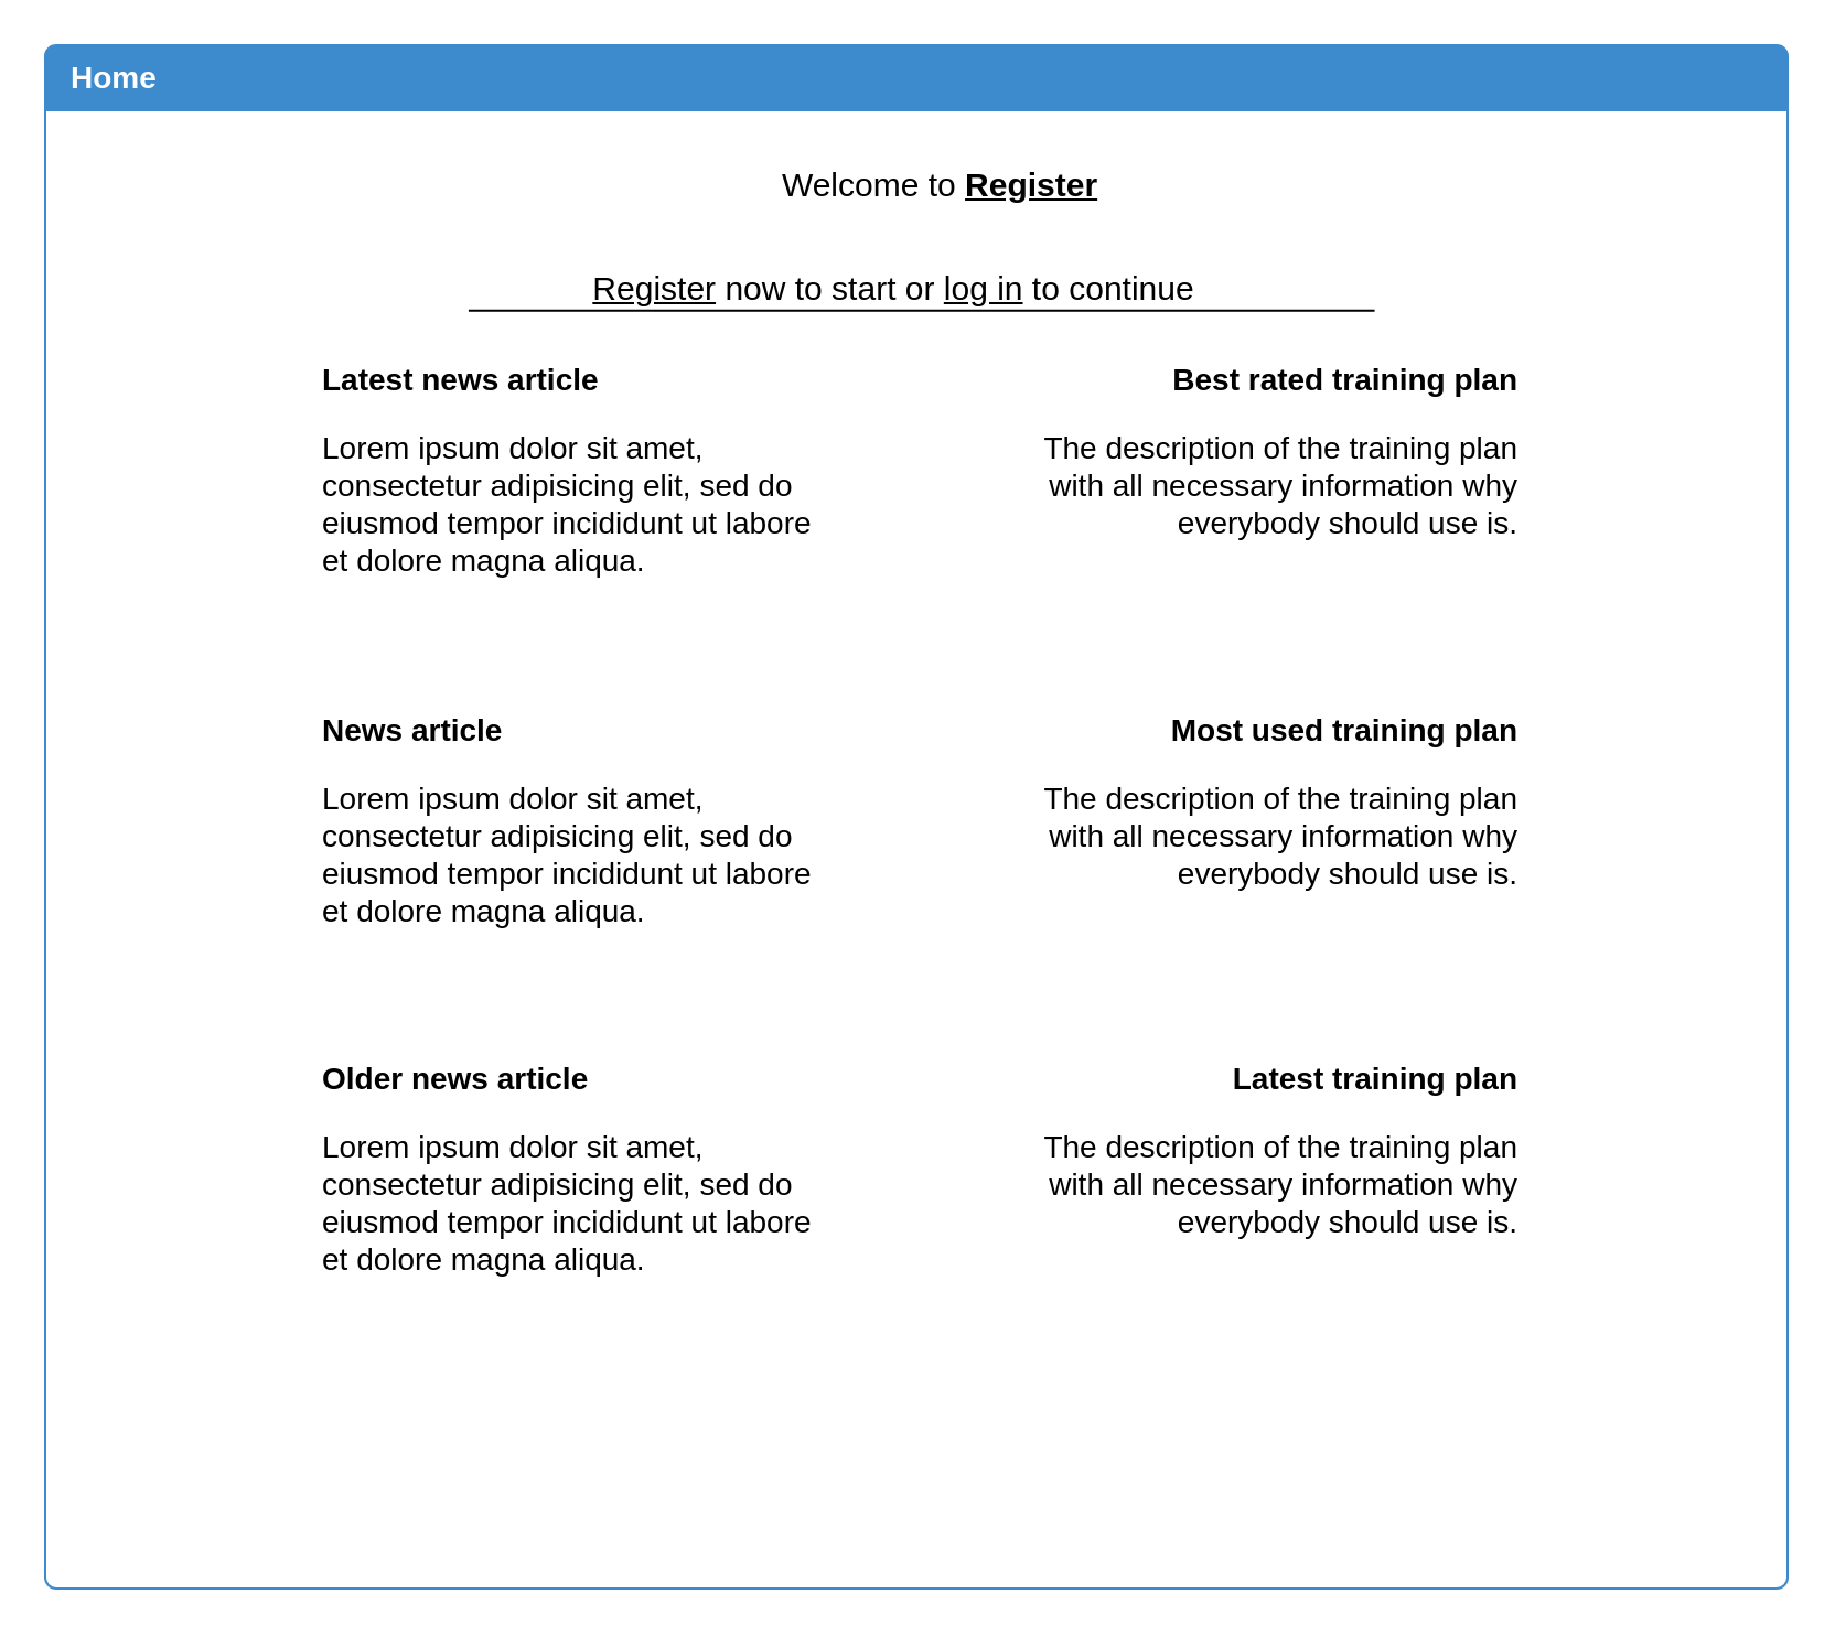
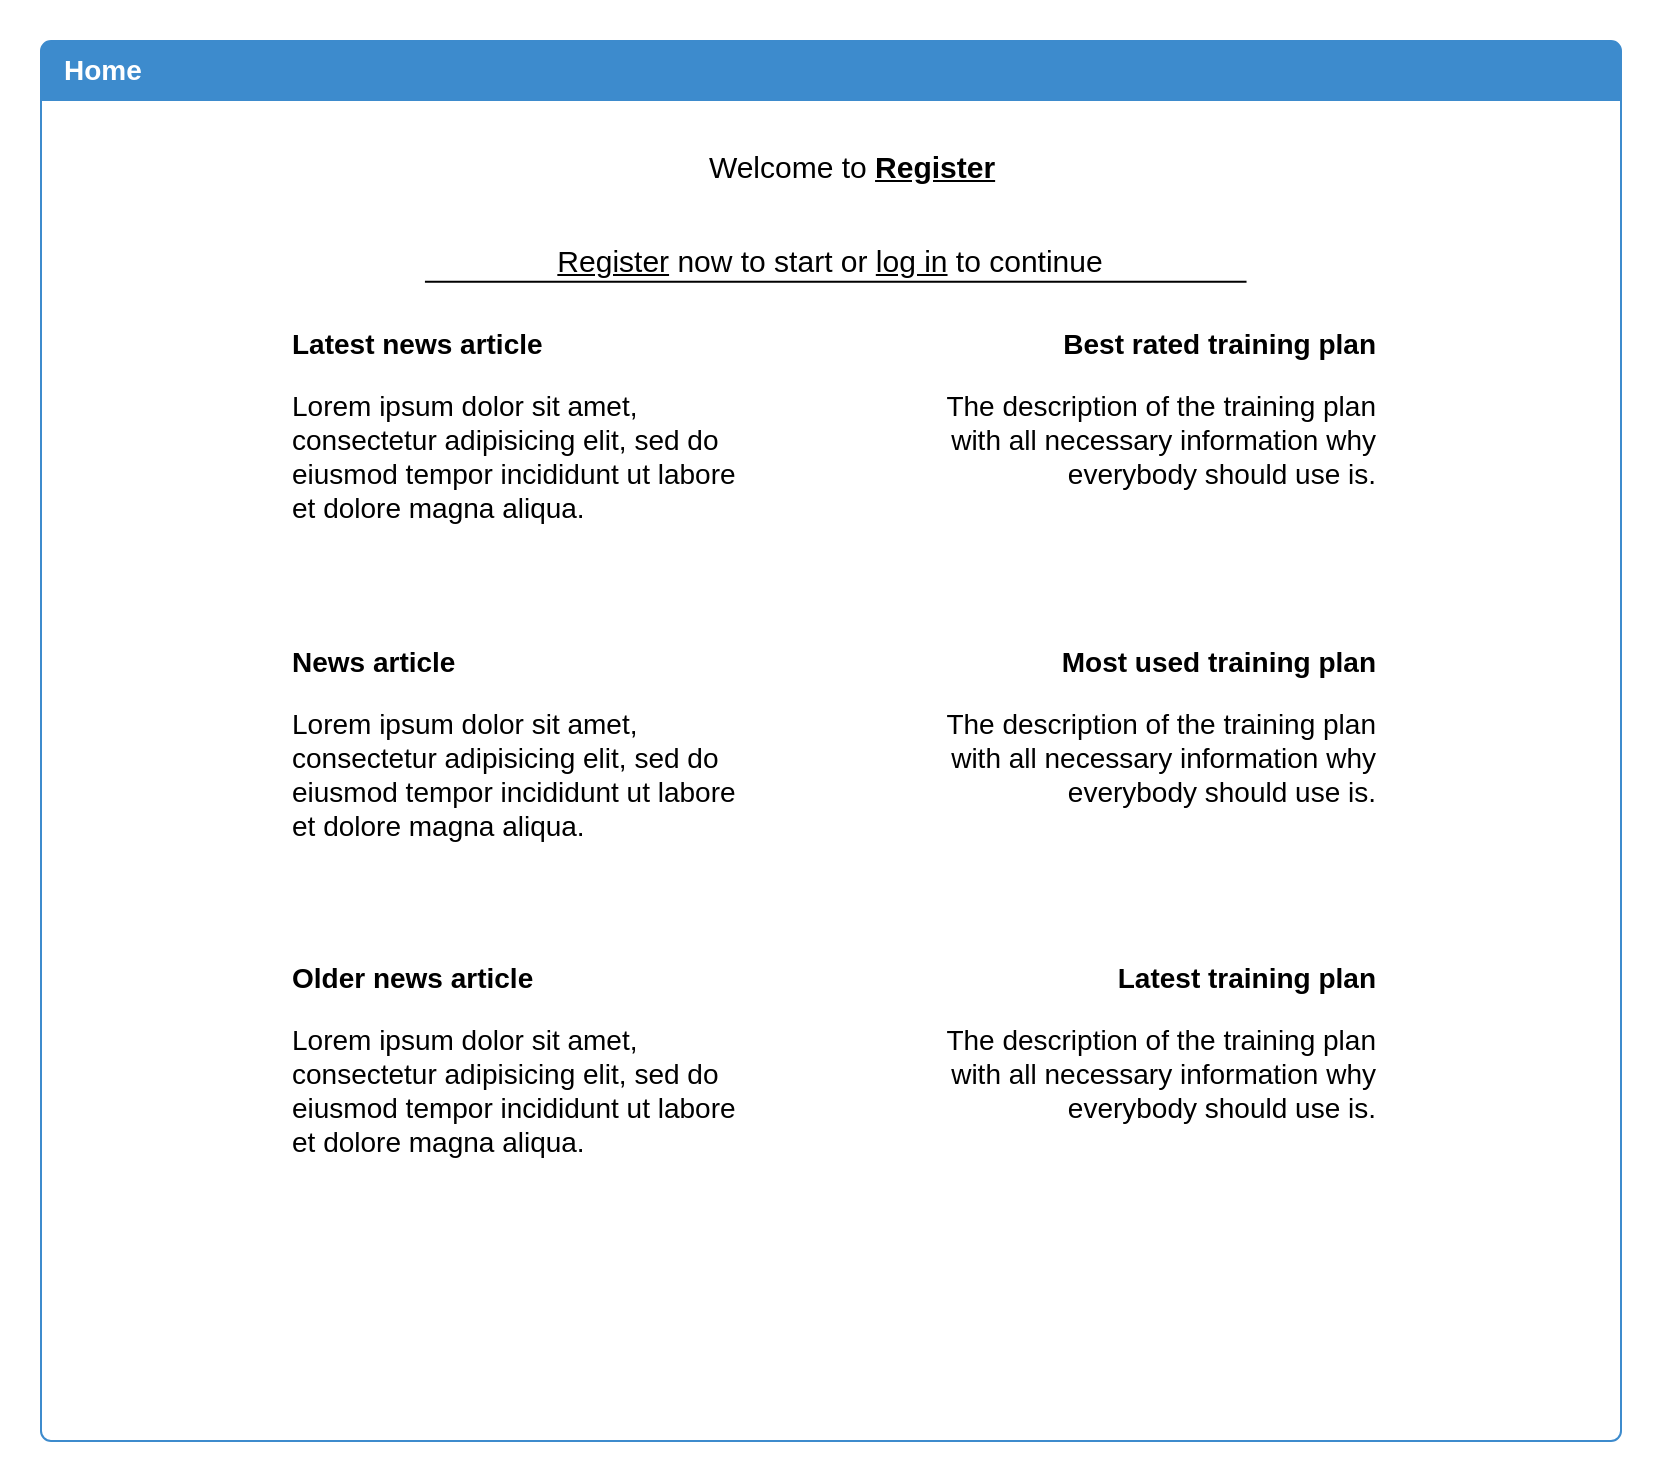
  <mxCell id="0" />
  <mxCell id="1" parent="0" />
  <mxCell id="2" value="" style="html=1;shadow=0;dashed=0;shape=mxgraph.bootstrap.rrect;align=center;rSize=5;strokeColor=#3D8BCD;fillColor=#ffffff;fontColor=#f0f0f0;spacingTop=30;whiteSpace=wrap;" parent="1" vertex="1"><mxGeometry x="20" y="20" width="790" height="700" as="geometry" /></mxCell>
  <mxCell id="3" value="Home" style="html=1;shadow=0;dashed=0;shape=mxgraph.bootstrap.topButton;rSize=5;strokeColor=none;fillColor=#3D8BCD;fontColor=#ffffff;fontSize=14;fontStyle=1;align=left;spacingLeft=10;whiteSpace=wrap;resizeWidth=1;" parent="2" vertex="1"><mxGeometry width="790.0" height="30" relative="1" as="geometry" /></mxCell>
  <mxCell id="4" value="Welcome to &lt;b style=&quot;font-size: 15px;&quot;&gt;&lt;u style=&quot;font-size: 15px;&quot;&gt;Register&lt;/u&gt;&lt;/b&gt;" style="text;html=1;strokeColor=none;fillColor=none;align=center;verticalAlign=middle;whiteSpace=wrap;rounded=0;fontSize=15;" vertex="1" parent="2"><mxGeometry x="291" y="50" width="230" height="26.42" as="geometry" /></mxCell>
  <mxCell id="5" value="Register&amp;nbsp; &amp;nbsp; &amp;nbsp; Login" style="text;html=1;strokeColor=none;fillColor=none;align=center;verticalAlign=middle;whiteSpace=wrap;rounded=0;fontStyle=1;fontColor=#FFFFFF;fontSize=15;" vertex="1" parent="2"><mxGeometry x="570" y="40" width="140" height="30" as="geometry" /></mxCell>
  <mxCell id="6" value="&lt;h1 style=&quot;font-size: 14px&quot;&gt;Latest news article&lt;/h1&gt;&lt;p style=&quot;font-size: 14px&quot;&gt;Lorem ipsum dolor sit amet, consectetur adipisicing elit, sed do eiusmod tempor incididunt ut labore et dolore magna aliqua.&lt;/p&gt;" style="text;html=1;strokeColor=none;fillColor=none;spacing=5;spacingTop=-20;whiteSpace=wrap;overflow=hidden;rounded=0;fontSize=14;fontColor=#000000;" vertex="1" parent="2"><mxGeometry x="121" y="145.283" width="230" height="158.491" as="geometry" /></mxCell>
  <mxCell id="7" value="&lt;h1 style=&quot;font-size: 14px&quot;&gt;News article&lt;/h1&gt;&lt;p style=&quot;font-size: 14px&quot;&gt;Lorem ipsum dolor sit amet, consectetur adipisicing elit, sed do eiusmod tempor incididunt ut labore et dolore magna aliqua.&lt;/p&gt;" style="text;html=1;strokeColor=none;fillColor=none;spacing=5;spacingTop=-20;whiteSpace=wrap;overflow=hidden;rounded=0;fontSize=14;fontColor=#000000;" vertex="1" parent="2"><mxGeometry x="121" y="303.774" width="230" height="158.491" as="geometry" /></mxCell>
  <mxCell id="8" value="&lt;h1 style=&quot;font-size: 14px&quot;&gt;Older news article&lt;/h1&gt;&lt;p style=&quot;font-size: 14px&quot;&gt;Lorem ipsum dolor sit amet, consectetur adipisicing elit, sed do eiusmod tempor incididunt ut labore et dolore magna aliqua.&lt;/p&gt;" style="text;html=1;strokeColor=none;fillColor=none;spacing=5;spacingTop=-20;whiteSpace=wrap;overflow=hidden;rounded=0;fontSize=14;fontColor=#000000;" vertex="1" parent="2"><mxGeometry x="121" y="462.264" width="230" height="158.491" as="geometry" /></mxCell>
  <mxCell id="9" value="&lt;h1 style=&quot;text-align: right ; font-size: 14px&quot;&gt;Best rated training plan&lt;/h1&gt;&lt;h1 style=&quot;font-size: 14px&quot;&gt;&lt;p style=&quot;font-weight: 400 ; text-align: right&quot;&gt;The description of the training plan with all necessary information why everybody should use is.&lt;/p&gt;&lt;/h1&gt;" style="text;html=1;strokeColor=none;fillColor=none;spacing=5;spacingTop=-20;whiteSpace=wrap;overflow=hidden;rounded=0;fontSize=14;fontColor=#000000;" vertex="1" parent="2"><mxGeometry x="441" y="145.283" width="230" height="158.491" as="geometry" /></mxCell>
  <mxCell id="10" value="&lt;h1 style=&quot;text-align: right ; font-size: 14px&quot;&gt;Most used training plan&lt;/h1&gt;&lt;h1 style=&quot;font-size: 14px&quot;&gt;&lt;p style=&quot;font-weight: 400 ; text-align: right&quot;&gt;The description of the training plan with all necessary information why everybody should use is.&lt;/p&gt;&lt;/h1&gt;" style="text;html=1;strokeColor=none;fillColor=none;spacing=5;spacingTop=-20;whiteSpace=wrap;overflow=hidden;rounded=0;fontSize=14;fontColor=#000000;" vertex="1" parent="2"><mxGeometry x="441" y="303.774" width="230" height="158.491" as="geometry" /></mxCell>
  <mxCell id="11" value="&lt;h1 style=&quot;text-align: right ; font-size: 14px&quot;&gt;Latest training plan&lt;/h1&gt;&lt;h1 style=&quot;font-size: 14px&quot;&gt;&lt;p style=&quot;font-weight: 400 ; text-align: right&quot;&gt;The description of the training plan with all necessary information why everybody should use is.&lt;/p&gt;&lt;/h1&gt;" style="text;html=1;strokeColor=none;fillColor=none;spacing=5;spacingTop=-20;whiteSpace=wrap;overflow=hidden;rounded=0;fontSize=14;fontColor=#000000;" vertex="1" parent="2"><mxGeometry x="441" y="462.264" width="230" height="158.491" as="geometry" /></mxCell>
- <mxCell id="12" value="&lt;u&gt;Register&lt;/u&gt; now to start or &lt;u&gt;log in&lt;/u&gt; to continue" style="text;html=1;strokeColor=none;fillColor=none;align=center;verticalAlign=middle;whiteSpace=wrap;rounded=0;fontSize=15;fontColor=#000000;" vertex="1" parent="2"><mxGeometry x="180" y="100" width="410" height="20" as="geometry" /></mxCell>
+ <mxCell id="12" value="&lt;u&gt;Register&lt;/u&gt; now to start or &lt;u&gt;log in&lt;/u&gt; to continue" style="text;html=1;strokeColor=none;fillColor=none;align=center;verticalAlign=middle;whiteSpace=wrap;rounded=0;fontSize=15;fontColor=#000000;" vertex="1" parent="2"><mxGeometry x="190" y="100" width="410" height="20" as="geometry" /></mxCell>
  <mxCell id="13" value="" style="endArrow=none;html=1;fontSize=15;fontColor=#FFFFFF;entryX=0.243;entryY=0.172;entryDx=0;entryDy=0;entryPerimeter=0;exitX=0.763;exitY=0.172;exitDx=0;exitDy=0;exitPerimeter=0;" edge="1" parent="1" source="2" target="2"><mxGeometry width="50" height="50" relative="1" as="geometry"><mxPoint x="401" y="320" as="sourcePoint" /><mxPoint x="451" y="270" as="targetPoint" /></mxGeometry></mxCell>
